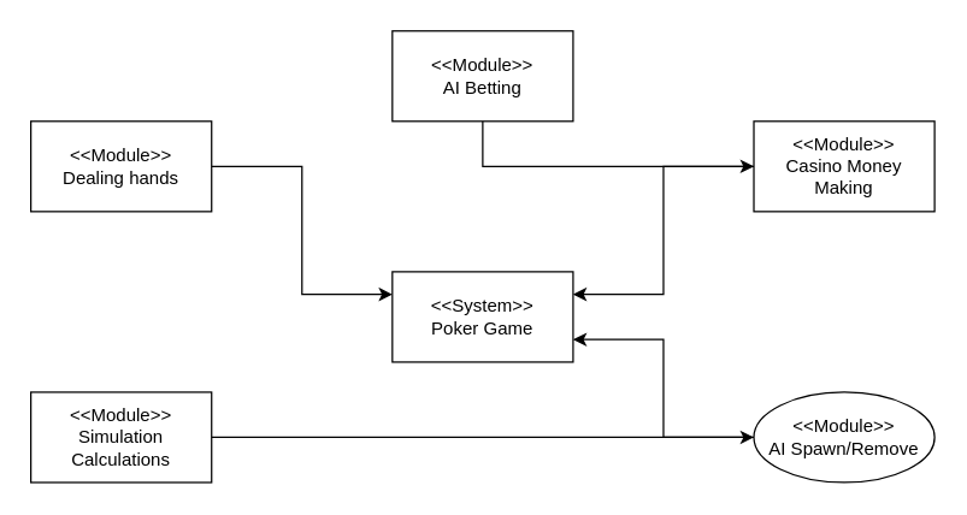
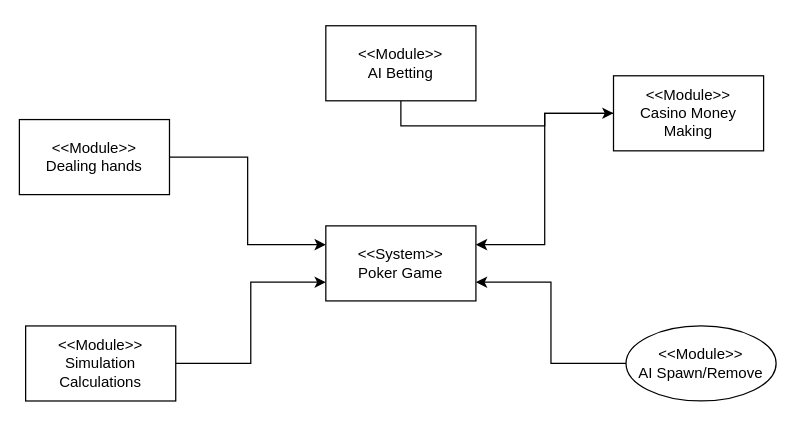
  <mxCell id="0" />
  <mxCell id="1" parent="0" />
  <mxCell id="2" value="&amp;lt;&amp;lt;System&amp;gt;&amp;gt;&lt;br&gt;Poker Game" style="rounded=0;whiteSpace=wrap;html=1;" vertex="1" parent="1"><mxGeometry x="260" y="180" width="120" height="60" as="geometry" /></mxCell>
  <mxCell id="3" style="edgeStyle=orthogonalEdgeStyle;rounded=0;orthogonalLoop=1;jettySize=auto;html=1;exitX=1;exitY=0.5;exitDx=0;exitDy=0;entryX=0;entryY=0.25;entryDx=0;entryDy=0;" edge="1" parent="1" source="4" target="2"><mxGeometry relative="1" as="geometry" /></mxCell>
- <mxCell id="4" value="&amp;lt;&amp;lt;Module&amp;gt;&amp;gt;&lt;br&gt;Dealing hands" style="rounded=0;whiteSpace=wrap;html=1;" vertex="1" parent="1"><mxGeometry x="20" y="80" width="120" height="60" as="geometry" /></mxCell>
+ <mxCell id="4" value="&amp;lt;&amp;lt;Module&amp;gt;&amp;gt;&lt;br&gt;Dealing hands" style="rounded=0;whiteSpace=wrap;html=1;" vertex="1" parent="1"><mxGeometry x="15" y="95" width="120" height="60" as="geometry" /></mxCell>
  <mxCell id="5" style="edgeStyle=orthogonalEdgeStyle;rounded=0;orthogonalLoop=1;jettySize=auto;html=1;exitX=0.5;exitY=1;exitDx=0;exitDy=0;" edge="1" parent="1" source="6" target="8"><mxGeometry relative="1" as="geometry" /></mxCell>
  <mxCell id="6" value="&amp;lt;&amp;lt;Module&amp;gt;&amp;gt;&lt;br&gt;AI Betting&lt;br&gt;" style="rounded=0;whiteSpace=wrap;html=1;" vertex="1" parent="1"><mxGeometry x="260" y="20" width="120" height="60" as="geometry" /></mxCell>
  <mxCell id="7" style="edgeStyle=orthogonalEdgeStyle;rounded=0;orthogonalLoop=1;jettySize=auto;html=1;exitX=0;exitY=0.5;exitDx=0;exitDy=0;entryX=1;entryY=0.25;entryDx=0;entryDy=0;" edge="1" parent="1" source="8" target="2"><mxGeometry relative="1" as="geometry" /></mxCell>
- <mxCell id="8" value="&amp;lt;&amp;lt;Module&amp;gt;&amp;gt;&lt;br&gt;Casino Money Making&lt;br&gt;" style="rounded=0;whiteSpace=wrap;html=1;" vertex="1" parent="1"><mxGeometry x="500" y="80" width="120" height="60" as="geometry" /></mxCell>
+ <mxCell id="8" value="&amp;lt;&amp;lt;Module&amp;gt;&amp;gt;&lt;br&gt;Casino Money Making&lt;br&gt;" style="rounded=0;whiteSpace=wrap;html=1;" vertex="1" parent="1"><mxGeometry x="490" y="60" width="120" height="60" as="geometry" /></mxCell>
  <mxCell id="9" style="edgeStyle=orthogonalEdgeStyle;rounded=0;orthogonalLoop=1;jettySize=auto;html=1;exitX=0;exitY=0.5;exitDx=0;exitDy=0;entryX=1;entryY=0.75;entryDx=0;entryDy=0;" edge="1" parent="1" source="10" target="2"><mxGeometry relative="1" as="geometry" /></mxCell>
  <mxCell id="10" value="&amp;lt;&amp;lt;Module&amp;gt;&amp;gt;&lt;br&gt;AI Spawn/Remove&lt;br&gt;" style="ellipse;whiteSpace=wrap;html=1;" vertex="1" parent="1"><mxGeometry x="500" y="260" width="120" height="60" as="geometry" /></mxCell>
- <mxCell id="11" style="edgeStyle=orthogonalEdgeStyle;rounded=0;orthogonalLoop=1;jettySize=auto;html=1;exitX=1;exitY=0.5;exitDx=0;exitDy=0;" edge="1" parent="1" source="12" target="10"><mxGeometry relative="1" as="geometry" /></mxCell>
+ <mxCell id="11" style="edgeStyle=orthogonalEdgeStyle;rounded=0;orthogonalLoop=1;jettySize=auto;html=1;exitX=1;exitY=0.5;exitDx=0;exitDy=0;entryX=0;entryY=0.75;entryDx=0;entryDy=0;" edge="1" parent="1" source="12" target="2"><mxGeometry relative="1" as="geometry" /></mxCell>
  <mxCell id="12" value="&amp;lt;&amp;lt;Module&amp;gt;&amp;gt;&lt;br&gt;Simulation Calculations&lt;br&gt;" style="rounded=0;whiteSpace=wrap;html=1;" vertex="1" parent="1"><mxGeometry x="20" y="260" width="120" height="60" as="geometry" /></mxCell>
